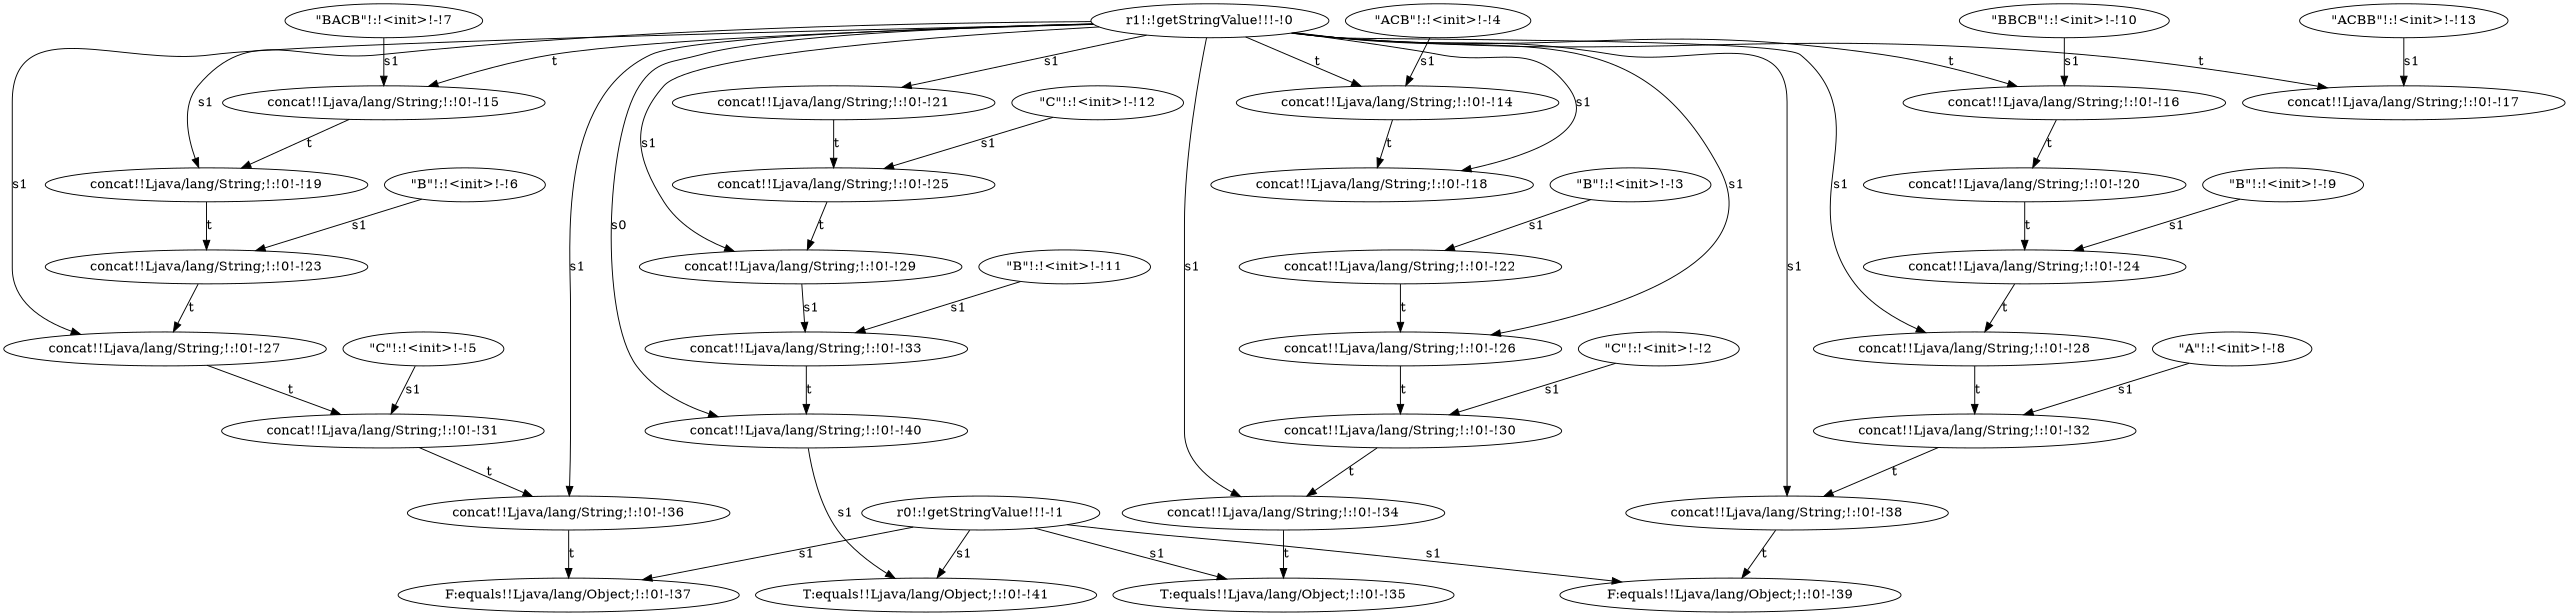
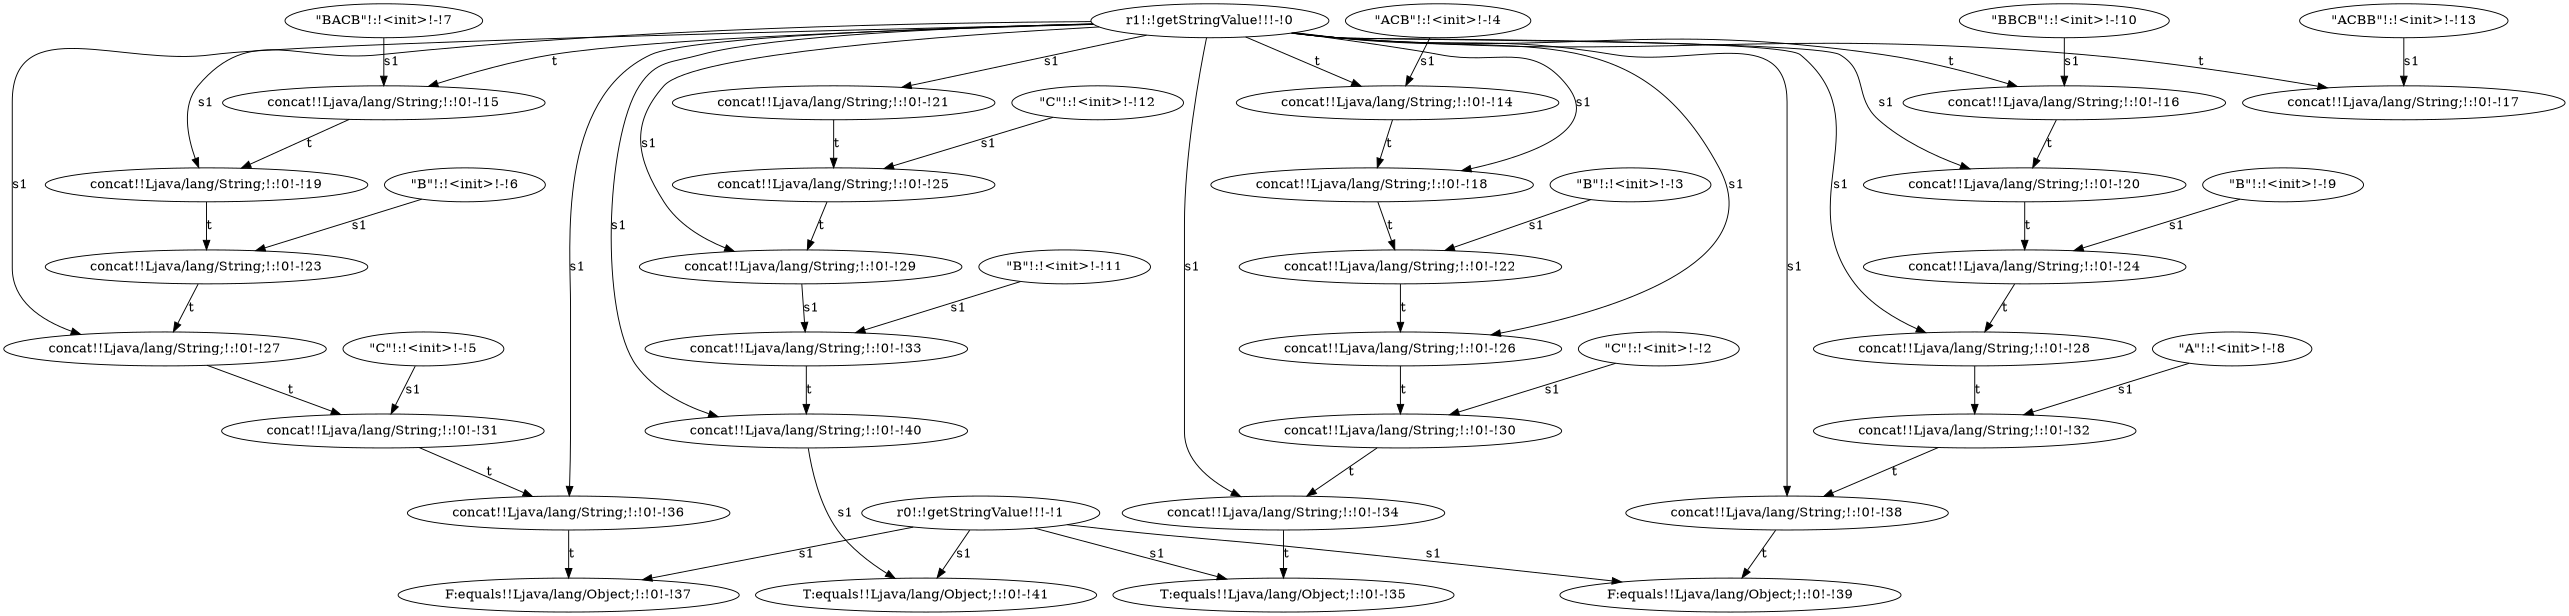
  digraph {
    n1 [label="concat!!Ljava/lang/String;!:!0!-!27"]
    n2 [label="concat!!Ljava/lang/String;!:!0!-!31"]
    n3 [label="concat!!Ljava/lang/String;!:!0!-!36"]
    n4 [label="concat!!Ljava/lang/String;!:!0!-!14"]
    n5 [label="concat!!Ljava/lang/String;!:!0!-!18"]
    n6 [label="concat!!Ljava/lang/String;!:!0!-!22"]
    n7 [label="r1!:!getStringValue!!!-!0"]
    n8 [label="concat!!Ljava/lang/String;!:!0!-!21"]
    n9 [label="concat!!Ljava/lang/String;!:!0!-!26"]
    n10 [label="concat!!Ljava/lang/String;!:!0!-!28"]
    n11 [label="concat!!Ljava/lang/String;!:!0!-!40"]
    n12 [label="concat!!Ljava/lang/String;!:!0!-!19"]
    n13 [label="concat!!Ljava/lang/String;!:!0!-!15"]
    n14 [label="concat!!Ljava/lang/String;!:!0!-!38"]
    n15 [label="concat!!Ljava/lang/String;!:!0!-!20"]
    n16 [label="concat!!Ljava/lang/String;!:!0!-!34"]
    n17 [label="concat!!Ljava/lang/String;!:!0!-!17"]
    n18 [label="concat!!Ljava/lang/String;!:!0!-!16"]
    n19 [label="concat!!Ljava/lang/String;!:!0!-!29"]
    n20 [label="concat!!Ljava/lang/String;!:!0!-!25"]
    n21 [label="concat!!Ljava/lang/String;!:!0!-!30"]
    n22 [label="concat!!Ljava/lang/String;!:!0!-!32"]
    n23 [label="T:equals!!Ljava/lang/Object;!:!0!-!41"]
    n24 [label="concat!!Ljava/lang/String;!:!0!-!23"]
    n25 [label="F:equals!!Ljava/lang/Object;!:!0!-!39"]
    n26 [label="concat!!Ljava/lang/String;!:!0!-!24"]
    n27 [label="T:equals!!Ljava/lang/Object;!:!0!-!35"]
    n28 [label="concat!!Ljava/lang/String;!:!0!-!33"]
    n29 [label="F:equals!!Ljava/lang/Object;!:!0!-!37"]
    n30 [label="\"B\"!:!<init>!-!9"]
    n31 [label="\"C\"!:!<init>!-!2"]
    n32 [label="\"BBCB\"!:!<init>!-!10"]
    n33 [label="\"A\"!:!<init>!-!8"]
    n34 [label="\"B\"!:!<init>!-!6"]
    n35 [label="\"B\"!:!<init>!-!11"]
    n36 [label="\"BACB\"!:!<init>!-!7"]
    n37 [label="\"B\"!:!<init>!-!3"]
    n38 [label="\"ACB\"!:!<init>!-!4"]
    n39 [label="\"C\"!:!<init>!-!5"]
    n40 [label="\"ACBB\"!:!<init>!-!13"]
    n41 [label="r0!:!getStringValue!!!-!1"]
    n42 [label="\"C\"!:!<init>!-!12"]
    n1 -> n2 [label=t]
    n2 -> n3 [label=t]
    n3 -> n29 [label=t]
    n4 -> n5 [label=t]
+   n5 -> n6 [label=t]
    n6 -> n9 [label=t]
    n7 -> n1 [label=s1]
    n7 -> n3 [label=s1]
    n7 -> n4 [label=t]
    n7 -> n5 [label=s1]
    n7 -> n8 [label=s1]
    n7 -> n9 [label=s1]
    n7 -> n10 [label=s1]
-   n7 -> n11 [label=s0]
+   n7 -> n11 [label=s1]
    n7 -> n12 [label=s1]
    n7 -> n13 [label=t]
    n7 -> n14 [label=s1]
+   n7 -> n15 [label=s1]
    n7 -> n16 [label=s1]
    n7 -> n17 [label=t]
    n7 -> n18 [label=t]
    n7 -> n19 [label=s1]
    n8 -> n20 [label=t]
    n9 -> n21 [label=t]
    n10 -> n22 [label=t]
    n11 -> n23 [label=s1]
    n12 -> n24 [label=t]
    n13 -> n12 [label=t]
    n14 -> n25 [label=t]
    n15 -> n26 [label=t]
    n16 -> n27 [label=t]
    n18 -> n15 [label=t]
    n19 -> n28 [label=s1]
    n20 -> n19 [label=t]
    n21 -> n16 [label=t]
    n22 -> n14 [label=t]
    n24 -> n1 [label=t]
    n26 -> n10 [label=t]
    n28 -> n11 [label=t]
    n30 -> n26 [label=s1]
    n31 -> n21 [label=s1]
    n32 -> n18 [label=s1]
    n33 -> n22 [label=s1]
    n34 -> n24 [label=s1]
    n35 -> n28 [label=s1]
    n36 -> n13 [label=s1]
    n37 -> n6 [label=s1]
    n38 -> n4 [label=s1]
    n39 -> n2 [label=s1]
    n40 -> n17 [label=s1]
    n41 -> n23 [label=s1]
    n41 -> n25 [label=s1]
    n41 -> n27 [label=s1]
    n41 -> n29 [label=s1]
    n42 -> n20 [label=s1]
  }
